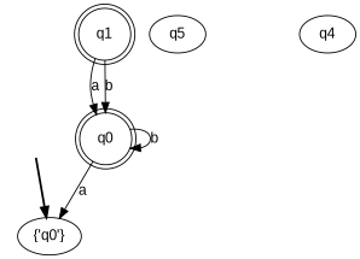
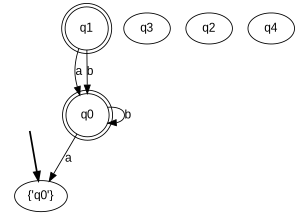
  digraph {
    fontname="Liberation Sans"
    node [fontname="Liberation Sans"]
    edge [fontname="Liberation Sans"]
    fake [style=invisible]
    "{'q0'}"
-   q3 [label=q5]
+   q3
    q0 [shape=doublecircle]
    q1 [shape=doublecircle]
+   q2
    q4
    fake -> "{'q0'}" [style=bold]
    q0 -> "{'q0'}" [label=a]
    q0 -> q0 [label=b]
    q1 -> q0 [label=a]
    q1 -> q0 [label=b]
  }
